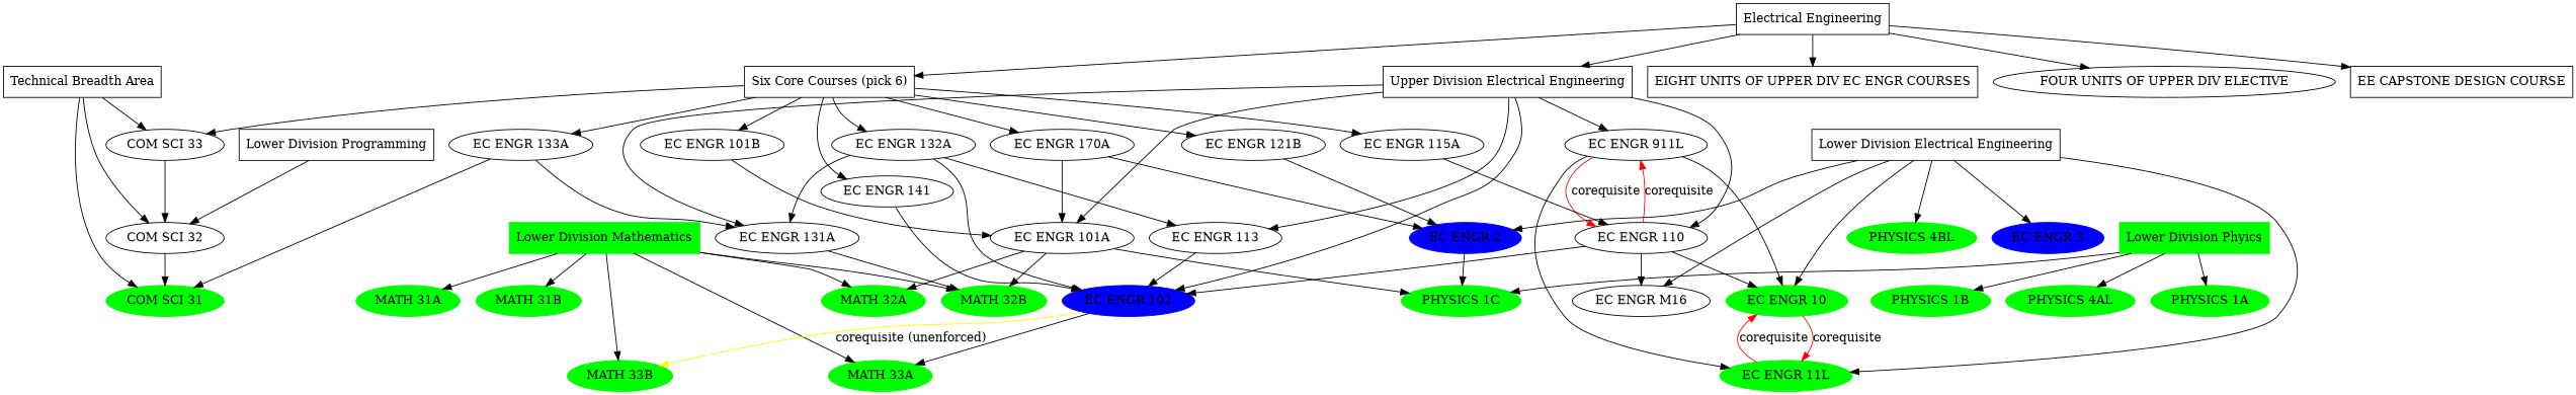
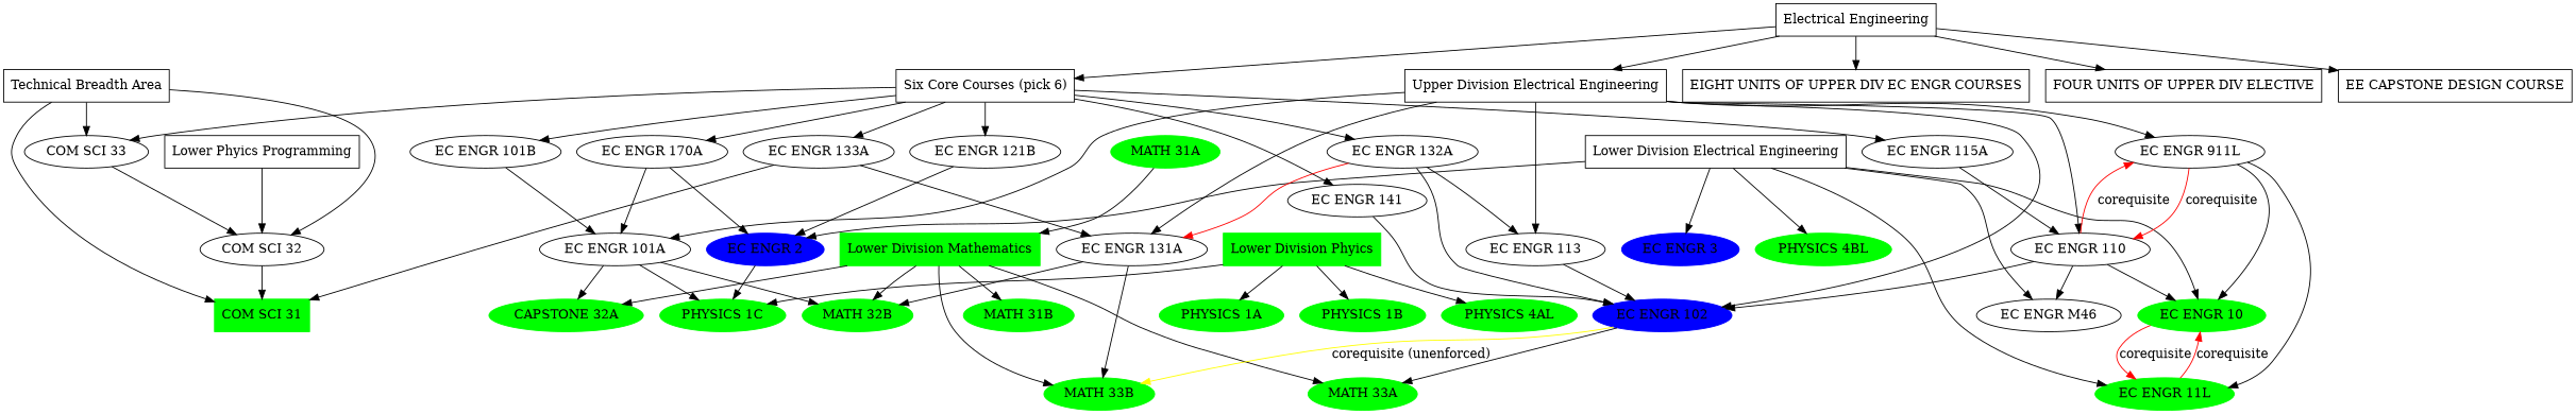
  digraph {
-   "Lower Division Programming" [shape=box]
+   "Lower Division Programming" [shape=box label="Lower Phyics Programming"]
    "COM SCI 32"
-   "COM SCI 31" [color=green style=filled]
+   "COM SCI 31" [color=green style=filled shape=box]
    n4 [label="Lower Division Electrical Engineering" shape=box]
    "EC ENGR 2" [color=blue style=filled]
    "EC ENGR 3" [color=blue style=filled]
    "EC ENGR 10" [color=green style=filled]
    "EC ENGR 11L" [color=green style=filled]
-   "EC ENGR M16"
+   "EC ENGR M16" [label="EC ENGR M46"]
    "PHYSICS 4BL" [color=green style=filled]
    "PHYSICS 1C" [color=green style=filled]
    n12 [color=green label="Lower Division Mathematics" shape=box style=filled]
    "MATH 31A" [color=green style=filled]
    "MATH 31B" [color=green style=filled]
-   "MATH 32A" [color=green style=filled]
+   "MATH 32A" [color=green style=filled label="CAPSTONE 32A"]
    "MATH 32B" [color=green style=filled]
    "MATH 33A" [color=green style=filled]
    "MATH 33B" [color=green style=filled]
    n19 [color=green label="Lower Division Phyics" shape=box style=filled]
    "PHYSICS 1A" [color=green style=filled]
    "PHYSICS 1B" [color=green style=filled]
    "PHYSICS 4AL" [color=green style=filled]
    n23 [label="Electrical Engineering" shape=box]
    n24 [label="Upper Division Electrical Engineering" shape=box]
    n25 [label="Six Core Courses (pick 6)" shape=box]
    "EIGHT UNITS OF UPPER DIV EC ENGR COURSES" [shape=box]
-   "FOUR UNITS OF UPPER DIV ELECTIVE" [shape=ellipse]
+   "FOUR UNITS OF UPPER DIV ELECTIVE" [shape=box]
    "EE CAPSTONE DESIGN COURSE" [shape=box]
    "EC ENGR 101A"
    "EC ENGR 102" [color=blue style=filled]
    "EC ENGR 110"
    n32 [label="EC ENGR 911L"]
    "EC ENGR 113"
    "EC ENGR 131A"
    "COM SCI 33"
    "EC ENGR 101B"
    "EC ENGR 115A"
    "EC ENGR 121B"
    "EC ENGR 132A"
    "EC ENGR 133A"
    "EC ENGR 141"
    "EC ENGR 170A"
    n43 [label="Technical Breadth Area" shape=box]
    "Lower Division Programming" -> "COM SCI 32"
    "COM SCI 32" -> "COM SCI 31"
    n4 -> "EC ENGR 2"
    n4 -> "EC ENGR 3"
    n4 -> "EC ENGR 10"
    n4 -> "EC ENGR 11L"
    n4 -> "EC ENGR M16"
    n4 -> "PHYSICS 4BL"
    "EC ENGR 2" -> "PHYSICS 1C"
    "EC ENGR 10" -> "EC ENGR 11L" [color=red label=corequisite]
    "EC ENGR 11L" -> "EC ENGR 10" [color=red label=corequisite]
-   n12 -> "MATH 31A"
+   "MATH 31A" -> n12
    n12 -> "MATH 31B"
    n12 -> "MATH 32A"
    n12 -> "MATH 32B"
    n12 -> "MATH 33A"
    n12 -> "MATH 33B"
    n19 -> "PHYSICS 1C"
    n19 -> "PHYSICS 1A"
    n19 -> "PHYSICS 1B"
    n19 -> "PHYSICS 4AL"
    n23 -> n24
    n23 -> n25
    n23 -> "EIGHT UNITS OF UPPER DIV EC ENGR COURSES"
    n23 -> "FOUR UNITS OF UPPER DIV ELECTIVE"
    n23 -> "EE CAPSTONE DESIGN COURSE"
    n24 -> "EC ENGR 101A"
    n24 -> "EC ENGR 102"
    n24 -> "EC ENGR 110"
    n24 -> n32
    n24 -> "EC ENGR 113"
    n24 -> "EC ENGR 131A"
    n25 -> "COM SCI 33"
    n25 -> "EC ENGR 101B"
    n25 -> "EC ENGR 115A"
    n25 -> "EC ENGR 121B"
    n25 -> "EC ENGR 132A"
    n25 -> "EC ENGR 133A"
    n25 -> "EC ENGR 141"
    n25 -> "EC ENGR 170A"
    "EC ENGR 101A" -> "PHYSICS 1C"
    "EC ENGR 101A" -> "MATH 32A"
    "EC ENGR 101A" -> "MATH 32B"
    "EC ENGR 102" -> "MATH 33A"
    "EC ENGR 102" -> "MATH 33B" [color=yellow label="corequisite (unenforced)"]
    "EC ENGR 110" -> "EC ENGR 10"
    "EC ENGR 110" -> "EC ENGR M16"
    "EC ENGR 110" -> "EC ENGR 102"
    "EC ENGR 110" -> n32 [color=red label=corequisite]
    n32 -> "EC ENGR 10"
    n32 -> "EC ENGR 11L"
    n32 -> "EC ENGR 110" [color=red label=corequisite]
    "EC ENGR 113" -> "EC ENGR 102"
    "EC ENGR 131A" -> "MATH 32B"
+   "EC ENGR 131A" -> "MATH 33B"
    "COM SCI 33" -> "COM SCI 32"
    "EC ENGR 101B" -> "EC ENGR 101A"
    "EC ENGR 115A" -> "EC ENGR 110"
    "EC ENGR 121B" -> "EC ENGR 2"
    "EC ENGR 132A" -> "EC ENGR 102"
    "EC ENGR 132A" -> "EC ENGR 113"
-   "EC ENGR 132A" -> "EC ENGR 131A"
+   "EC ENGR 132A" -> "EC ENGR 131A" [color=red]
    "EC ENGR 133A" -> "COM SCI 31"
    "EC ENGR 133A" -> "EC ENGR 131A"
    "EC ENGR 141" -> "EC ENGR 102"
    "EC ENGR 170A" -> "EC ENGR 2"
    "EC ENGR 170A" -> "EC ENGR 101A"
    n43 -> "COM SCI 32"
    n43 -> "COM SCI 31"
    n43 -> "COM SCI 33"
  }
